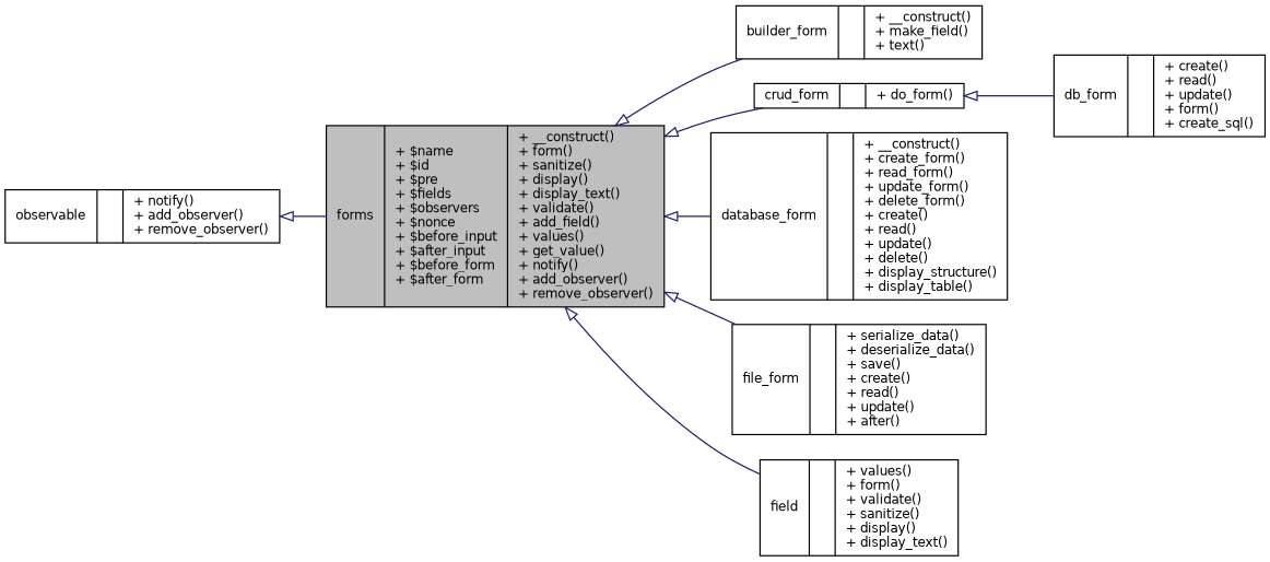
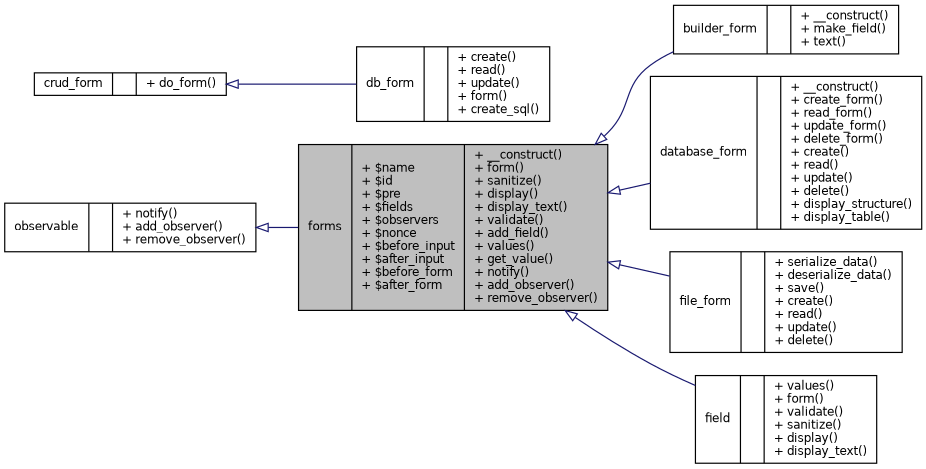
  digraph {
    rankdir=LR
    node [color=black fillcolor=white fontname=Helvetica fontsize=10 shape=record style=filled]
    edge [arrowtail=onormal color=midnightblue dir=back fontname=Helvetica fontsize=10 labelfontname=Helvetica labelfontsize=10 style=solid]
    n1 [fillcolor=grey75 fontcolor=black height=0.2 label="{forms\n|+ $name\l+ $id\l+ $pre\l+ $fields\l+ $observers\l+ $nonce\l+ $before_input\l+ $after_input\l+ $before_form\l+ $after_form\l|+ __construct()\l+ form()\l+ sanitize()\l+ display()\l+ display_text()\l+ validate()\l+ add_field()\l+ values()\l+ get_value()\l+ notify()\l+ add_observer()\l+ remove_observer()\l}" width=0.4]
    n2 [height=0.2 label="{builder_form\n||+ __construct()\l+ make_field()\l+ text()\l}" width=0.4]
    n3 [height=0.2 label="{crud_form\n||+ do_form()\l}" width=0.4]
    n4 [height=0.2 label="{database_form\n||+ __construct()\l+ create_form()\l+ read_form()\l+ update_form()\l+ delete_form()\l+ create()\l+ read()\l+ update()\l+ delete()\l+ display_structure()\l+ display_table()\l}" width=0.4]
-   n5 [height=0.2 label="{file_form\n||+ serialize_data()\l+ deserialize_data()\l+ save()\l+ create()\l+ read()\l+ update()\l+ after()\l}" width=0.4]
+   n5 [height=0.2 label="{file_form\n||+ serialize_data()\l+ deserialize_data()\l+ save()\l+ create()\l+ read()\l+ update()\l+ delete()\l}" width=0.4]
    n6 [height=0.2 label="{field\n||+ values()\l+ form()\l+ validate()\l+ sanitize()\l+ display()\l+ display_text()\l}" width=0.4]
    n7 [height=0.2 label="{db_form\n||+ create()\l+ read()\l+ update()\l+ form()\l+ create_sql()\l}" width=0.4]
    n8 [height=0.2 label="{observable\n||+ notify()\l+ add_observer()\l+ remove_observer()\l}" width=0.4]
    n1 -> n2
-   n1 -> n3
    n1 -> n4
    n1 -> n5
    n1 -> n6
    n3 -> n7
    n8 -> n1
  }
